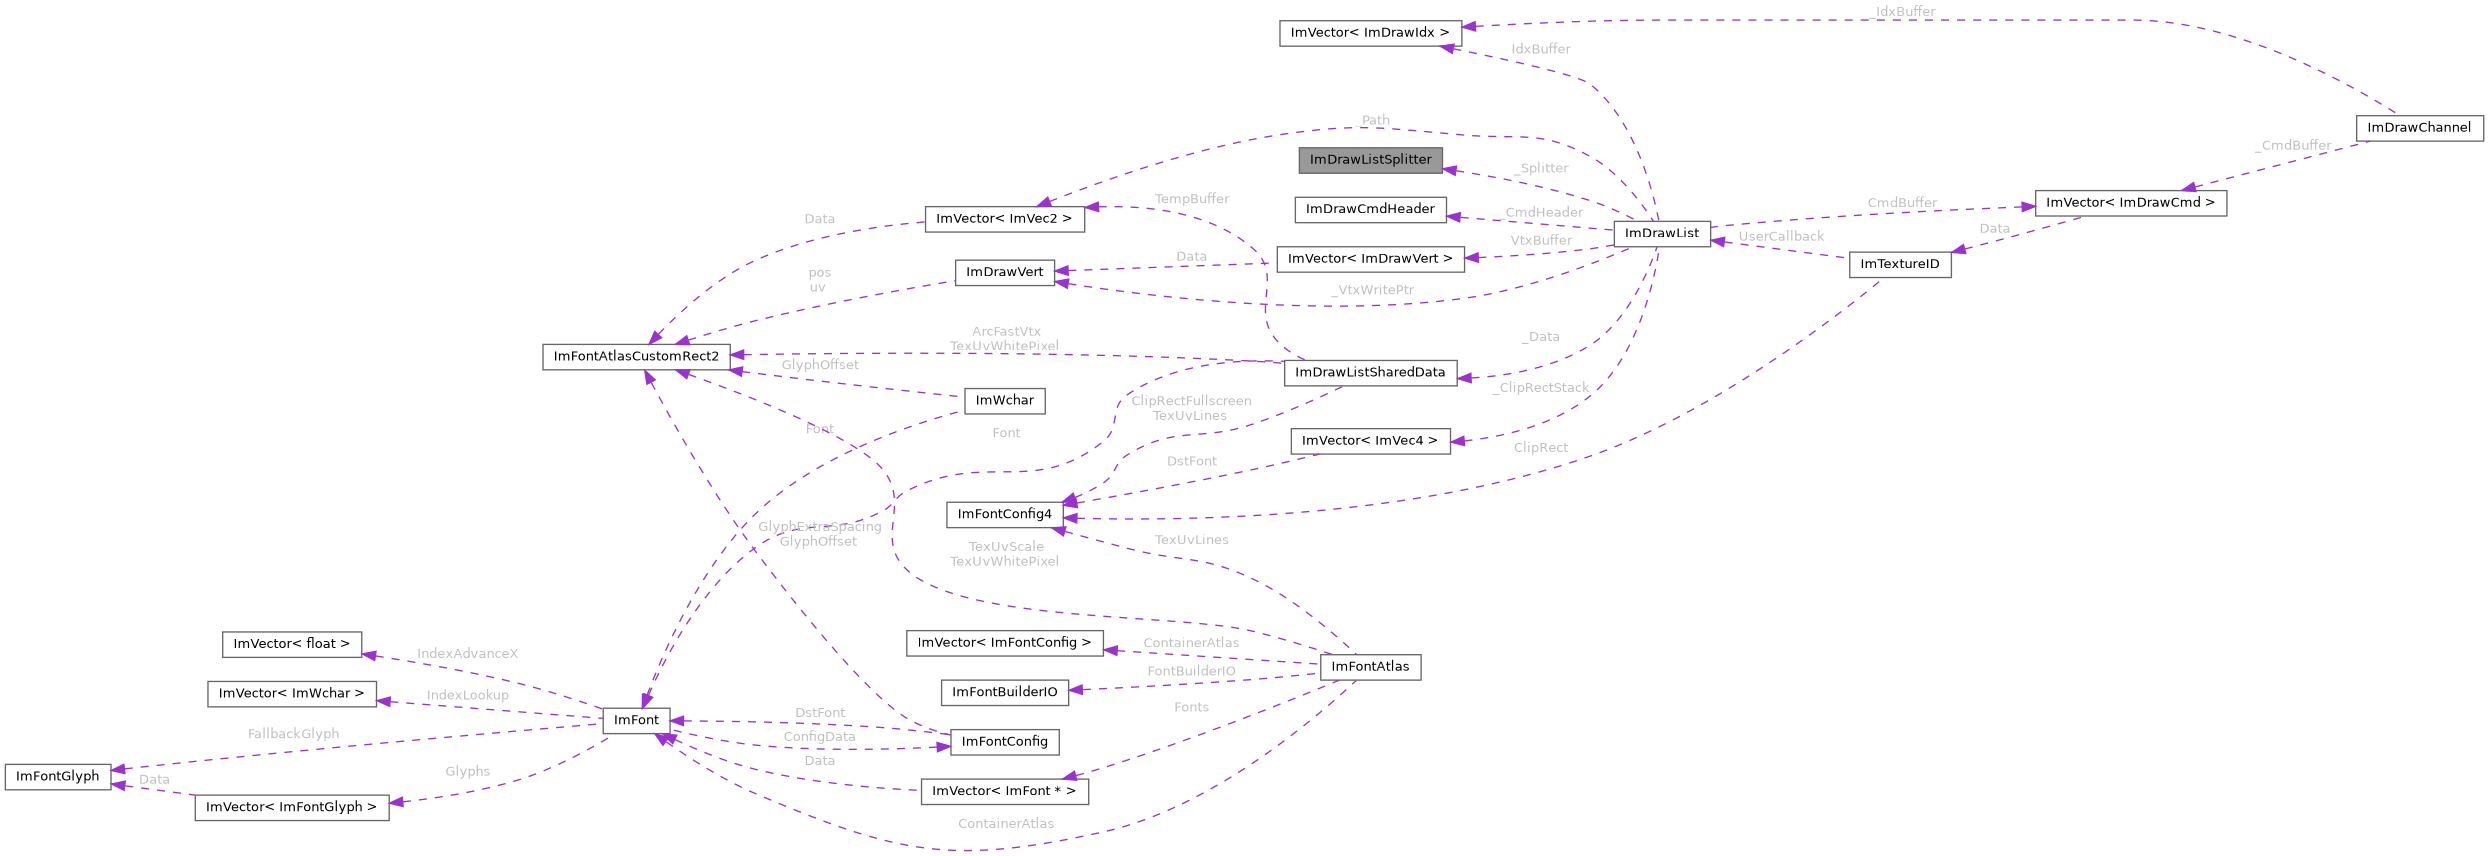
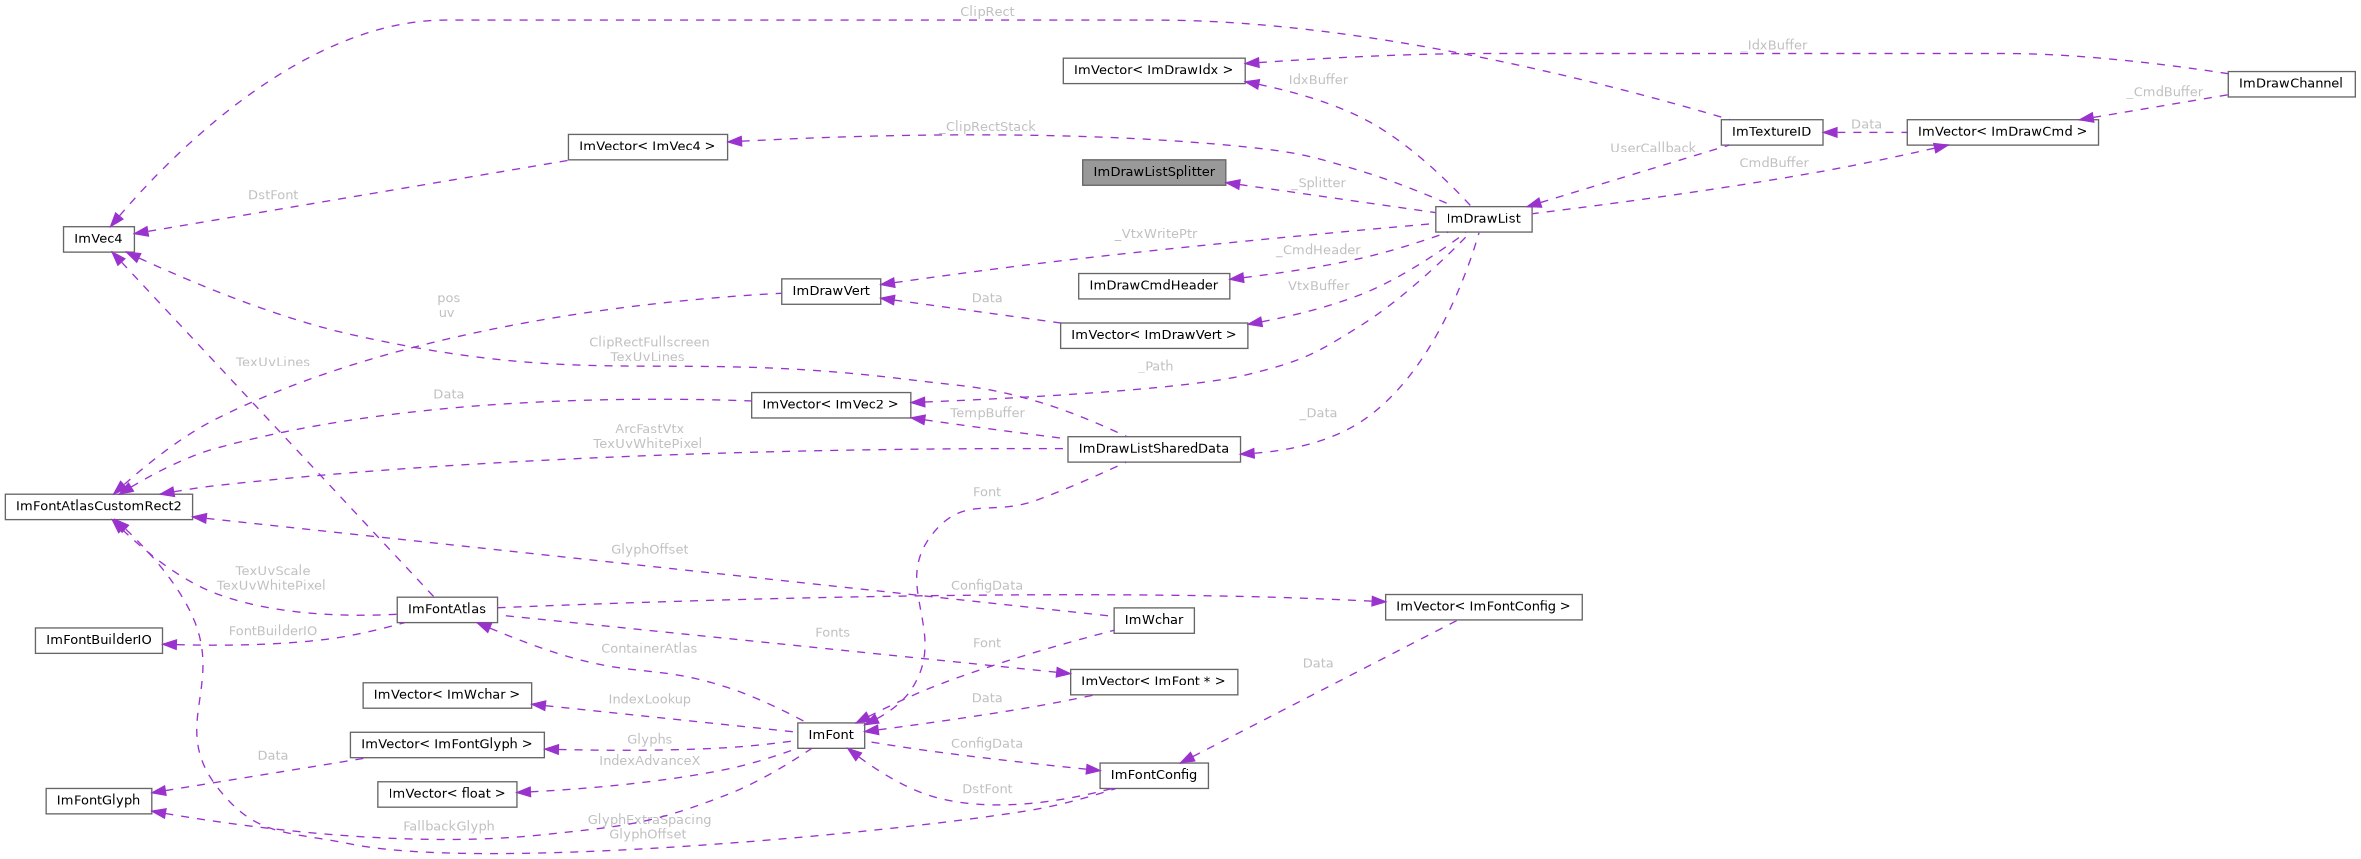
  digraph {
    rankdir=LR
    node [color=gray40 fillcolor=white fontname=Helvetica fontsize=10 shape=box style=filled]
    edge [color=darkorchid3 dir=back fontcolor=grey fontname=Helvetica fontsize=10 labelfontname=Helvetica labelfontsize=10 style=dashed]
    n1 [fillcolor=grey60 fontcolor=black height=0.2 label=ImDrawListSplitter width=0.4]
    n2 [height=0.2 label=ImDrawList width=0.4]
    n3 [height=0.2 label=ImTextureID width=0.4]
    n4 [height=0.2 label=ImDrawChannel width=0.4]
    n5 [height=0.2 label="ImVector\< ImDrawCmd \>" width=0.4]
-   n6 [height=0.2 label=ImFontConfig4 width=0.4]
+   n6 [height=0.2 label=ImVec4 width=0.4]
    n7 [height=0.2 label=ImDrawListSharedData width=0.4]
    n8 [height=0.2 label=ImFontAtlas width=0.4]
    n9 [height=0.2 label="ImVector\< ImVec4 \>" width=0.4]
    n10 [height=0.2 label=ImFont width=0.4]
    n11 [height=0.2 label=ImDrawCmdHeader width=0.4]
    n12 [height=0.2 label="ImVector\< ImDrawIdx \>" width=0.4]
    n13 [height=0.2 label="ImVector\< ImDrawVert \>" width=0.4]
    n14 [height=0.2 label=ImDrawVert width=0.4]
    n15 [height=0.2 label=ImFontAtlasCustomRect2 width=0.4]
    n16 [height=0.2 label=ImWchar width=0.4]
    n17 [height=0.2 label=ImFontConfig width=0.4]
    n18 [height=0.2 label="ImVector\< ImVec2 \>" width=0.4]
    n19 [height=0.2 label="ImVector\< ImFontConfig \>" width=0.4]
    n20 [height=0.2 label="ImVector\< ImFont * \>" width=0.4]
    n21 [height=0.2 label="ImVector\< float \>" width=0.4]
    n22 [height=0.2 label="ImVector\< ImWchar \>" width=0.4]
    n23 [height=0.2 label="ImVector\< ImFontGlyph \>" width=0.4]
    n24 [height=0.2 label=ImFontGlyph width=0.4]
    n25 [height=0.2 label=ImFontBuilderIO width=0.4]
    n1 -> n2 [label=" _Splitter"]
    n2 -> n3 [label=" UserCallback"]
    n3 -> n5 [label=" Data"]
    n5 -> n2 [label=" CmdBuffer"]
    n5 -> n4 [label=" _CmdBuffer"]
    n6 -> n3 [label=" ClipRect"]
    n6 -> n7 [label=" ClipRectFullscreen\nTexUvLines"]
    n6 -> n8 [label=" TexUvLines"]
    n6 -> n9 [label=" DstFont"]
    n7 -> n2 [label=" _Data"]
-   n10 -> n8 [label=" ContainerAtlas"]
+   n8 -> n10 [label=" ContainerAtlas"]
    n9 -> n2 [label=" _ClipRectStack"]
    n10 -> n7 [label=" Font"]
    n10 -> n16 [label=" Font"]
    n10 -> n17 [label=" DstFont"]
    n10 -> n20 [label=" Data"]
    n11 -> n2 [label=" _CmdHeader"]
    n12 -> n2 [label=" IdxBuffer"]
    n12 -> n4 [label=" _IdxBuffer"]
    n13 -> n2 [label=" VtxBuffer"]
    n14 -> n2 [label=" _VtxWritePtr"]
    n14 -> n13 [label=" Data"]
    n15 -> n7 [label=" ArcFastVtx\nTexUvWhitePixel"]
    n15 -> n8 [label=" TexUvScale\nTexUvWhitePixel"]
    n15 -> n14 [label=" pos\nuv"]
    n15 -> n16 [label=" GlyphOffset"]
    n15 -> n17 [label=" GlyphExtraSpacing\nGlyphOffset"]
    n15 -> n18 [label=" Data"]
    n17 -> n10 [label=" ConfigData"]
+   n17 -> n19 [label=" Data"]
    n18 -> n2 [label=" _Path"]
    n18 -> n7 [label=" TempBuffer"]
-   n19 -> n8 [label=" ContainerAtlas"]
+   n19 -> n8 [label=" ConfigData"]
    n20 -> n8 [label=" Fonts"]
    n21 -> n10 [label=" IndexAdvanceX"]
    n22 -> n10 [label=" IndexLookup"]
    n23 -> n10 [label=" Glyphs"]
    n24 -> n10 [label=" FallbackGlyph"]
    n24 -> n23 [label=" Data"]
    n25 -> n8 [label=" FontBuilderIO"]
  }
